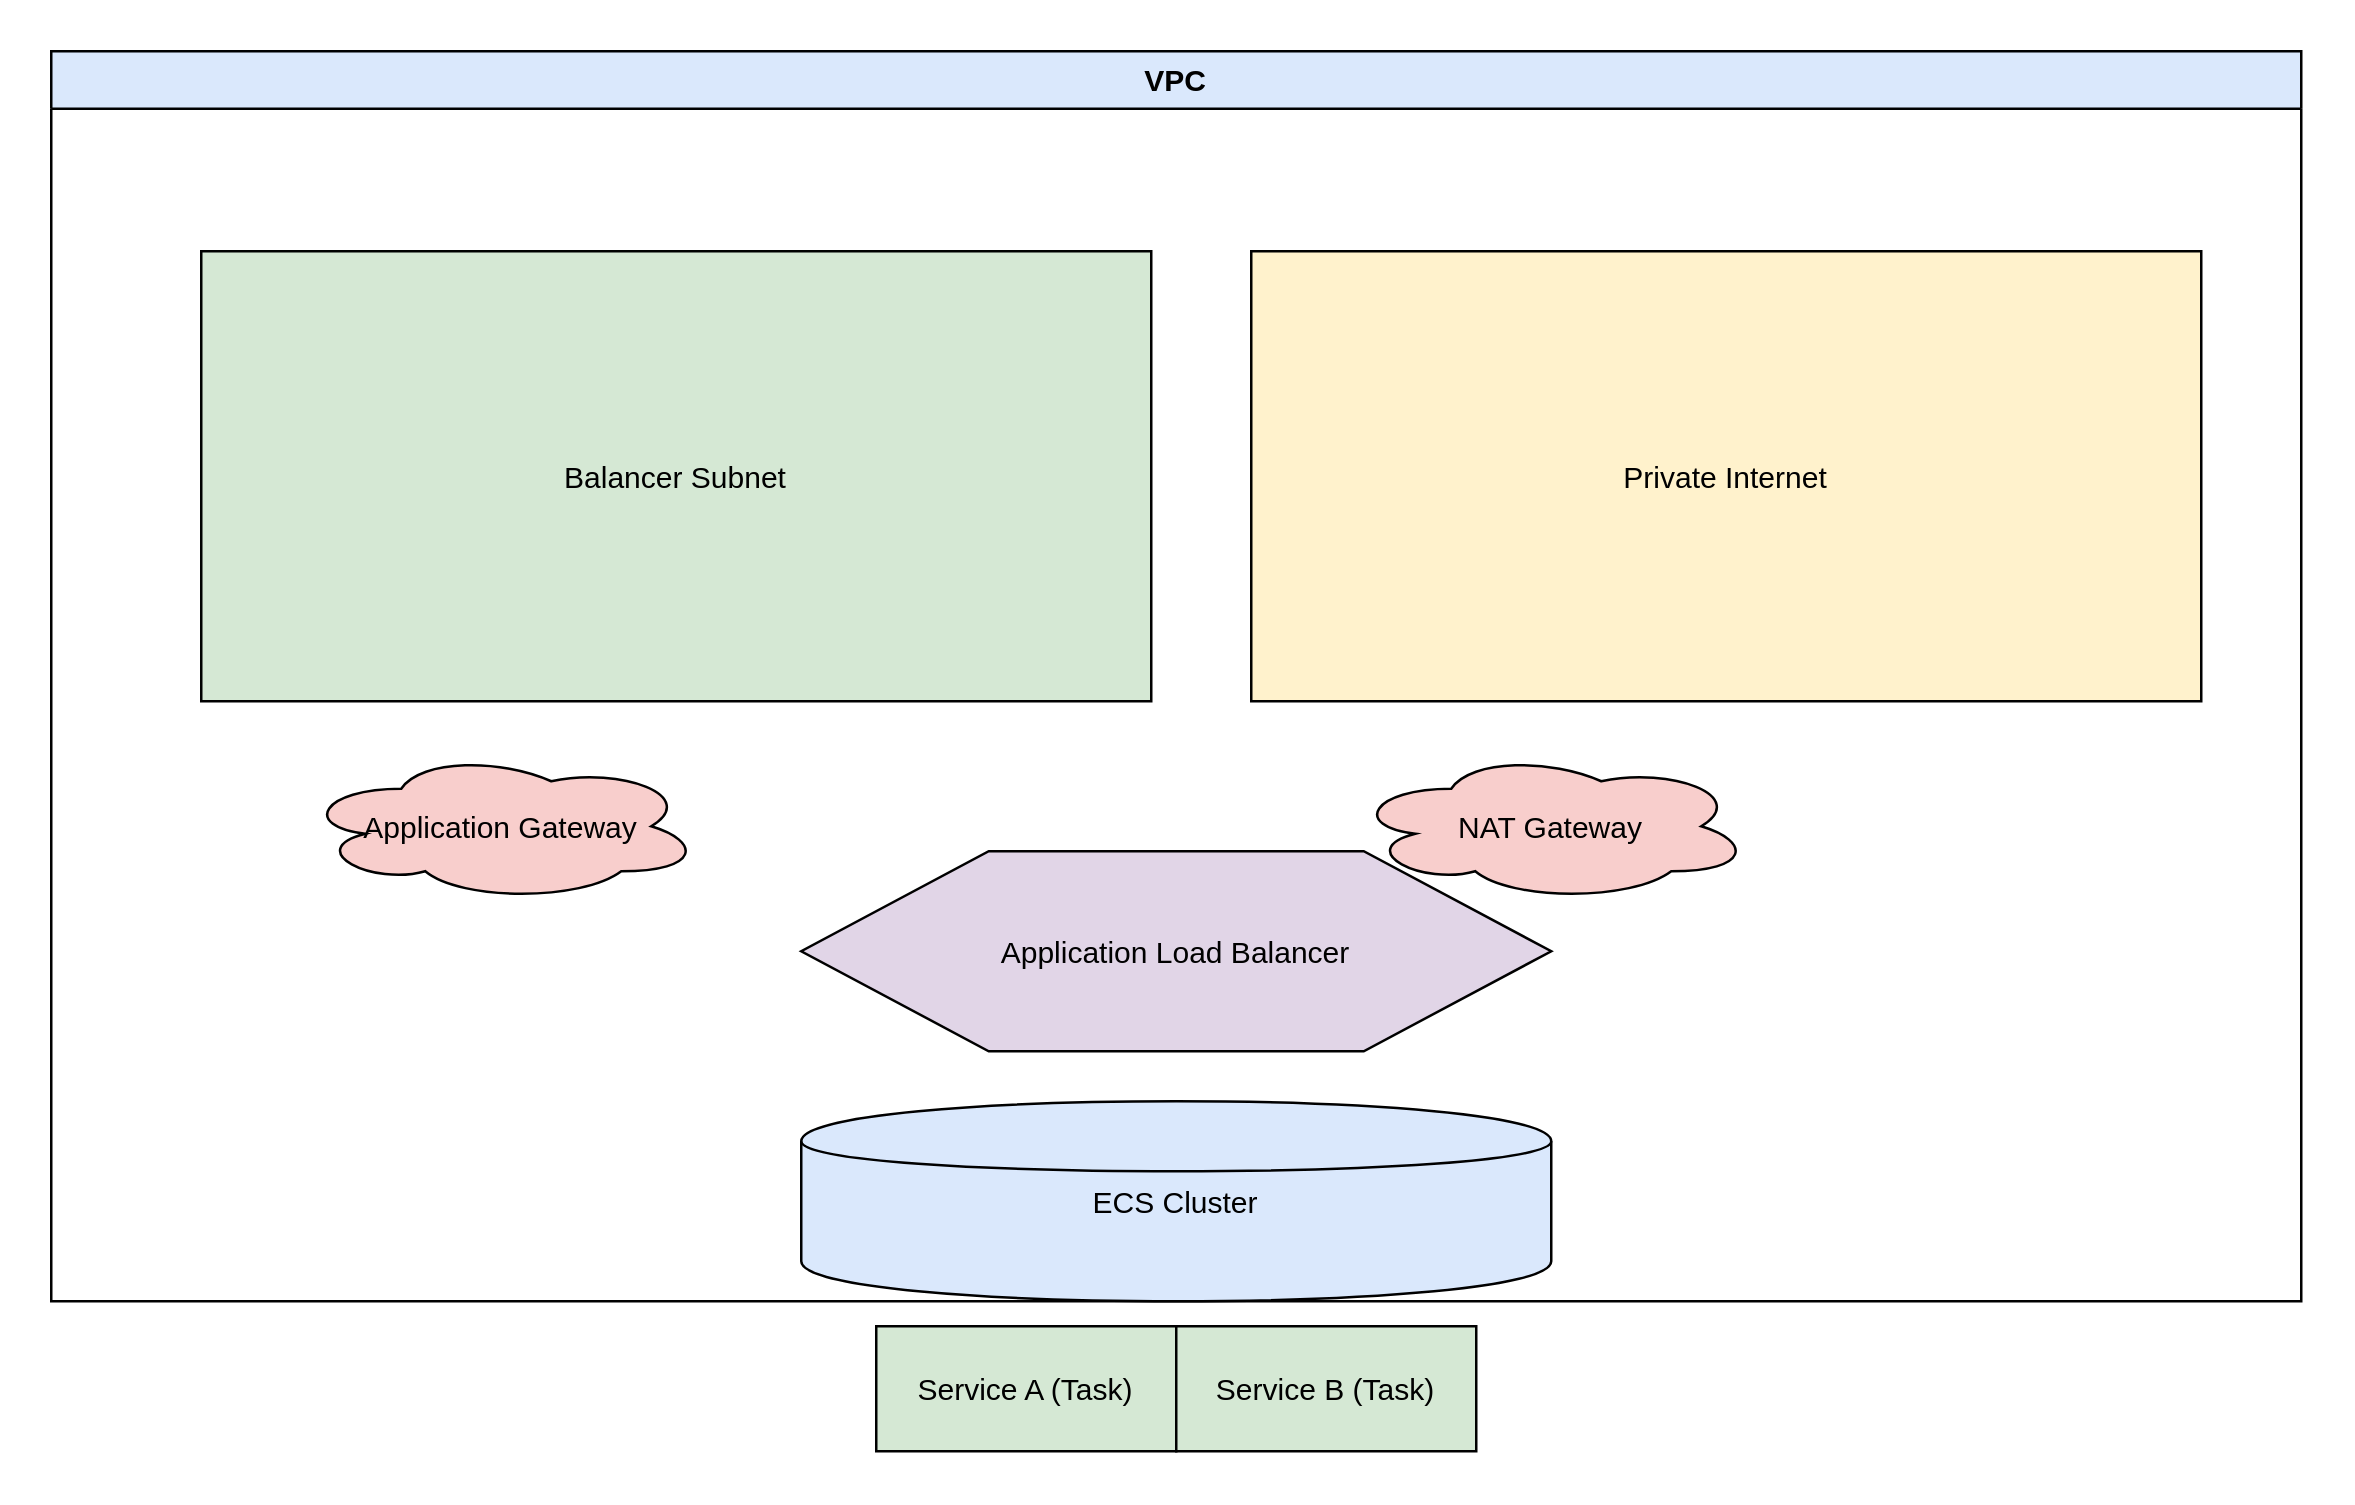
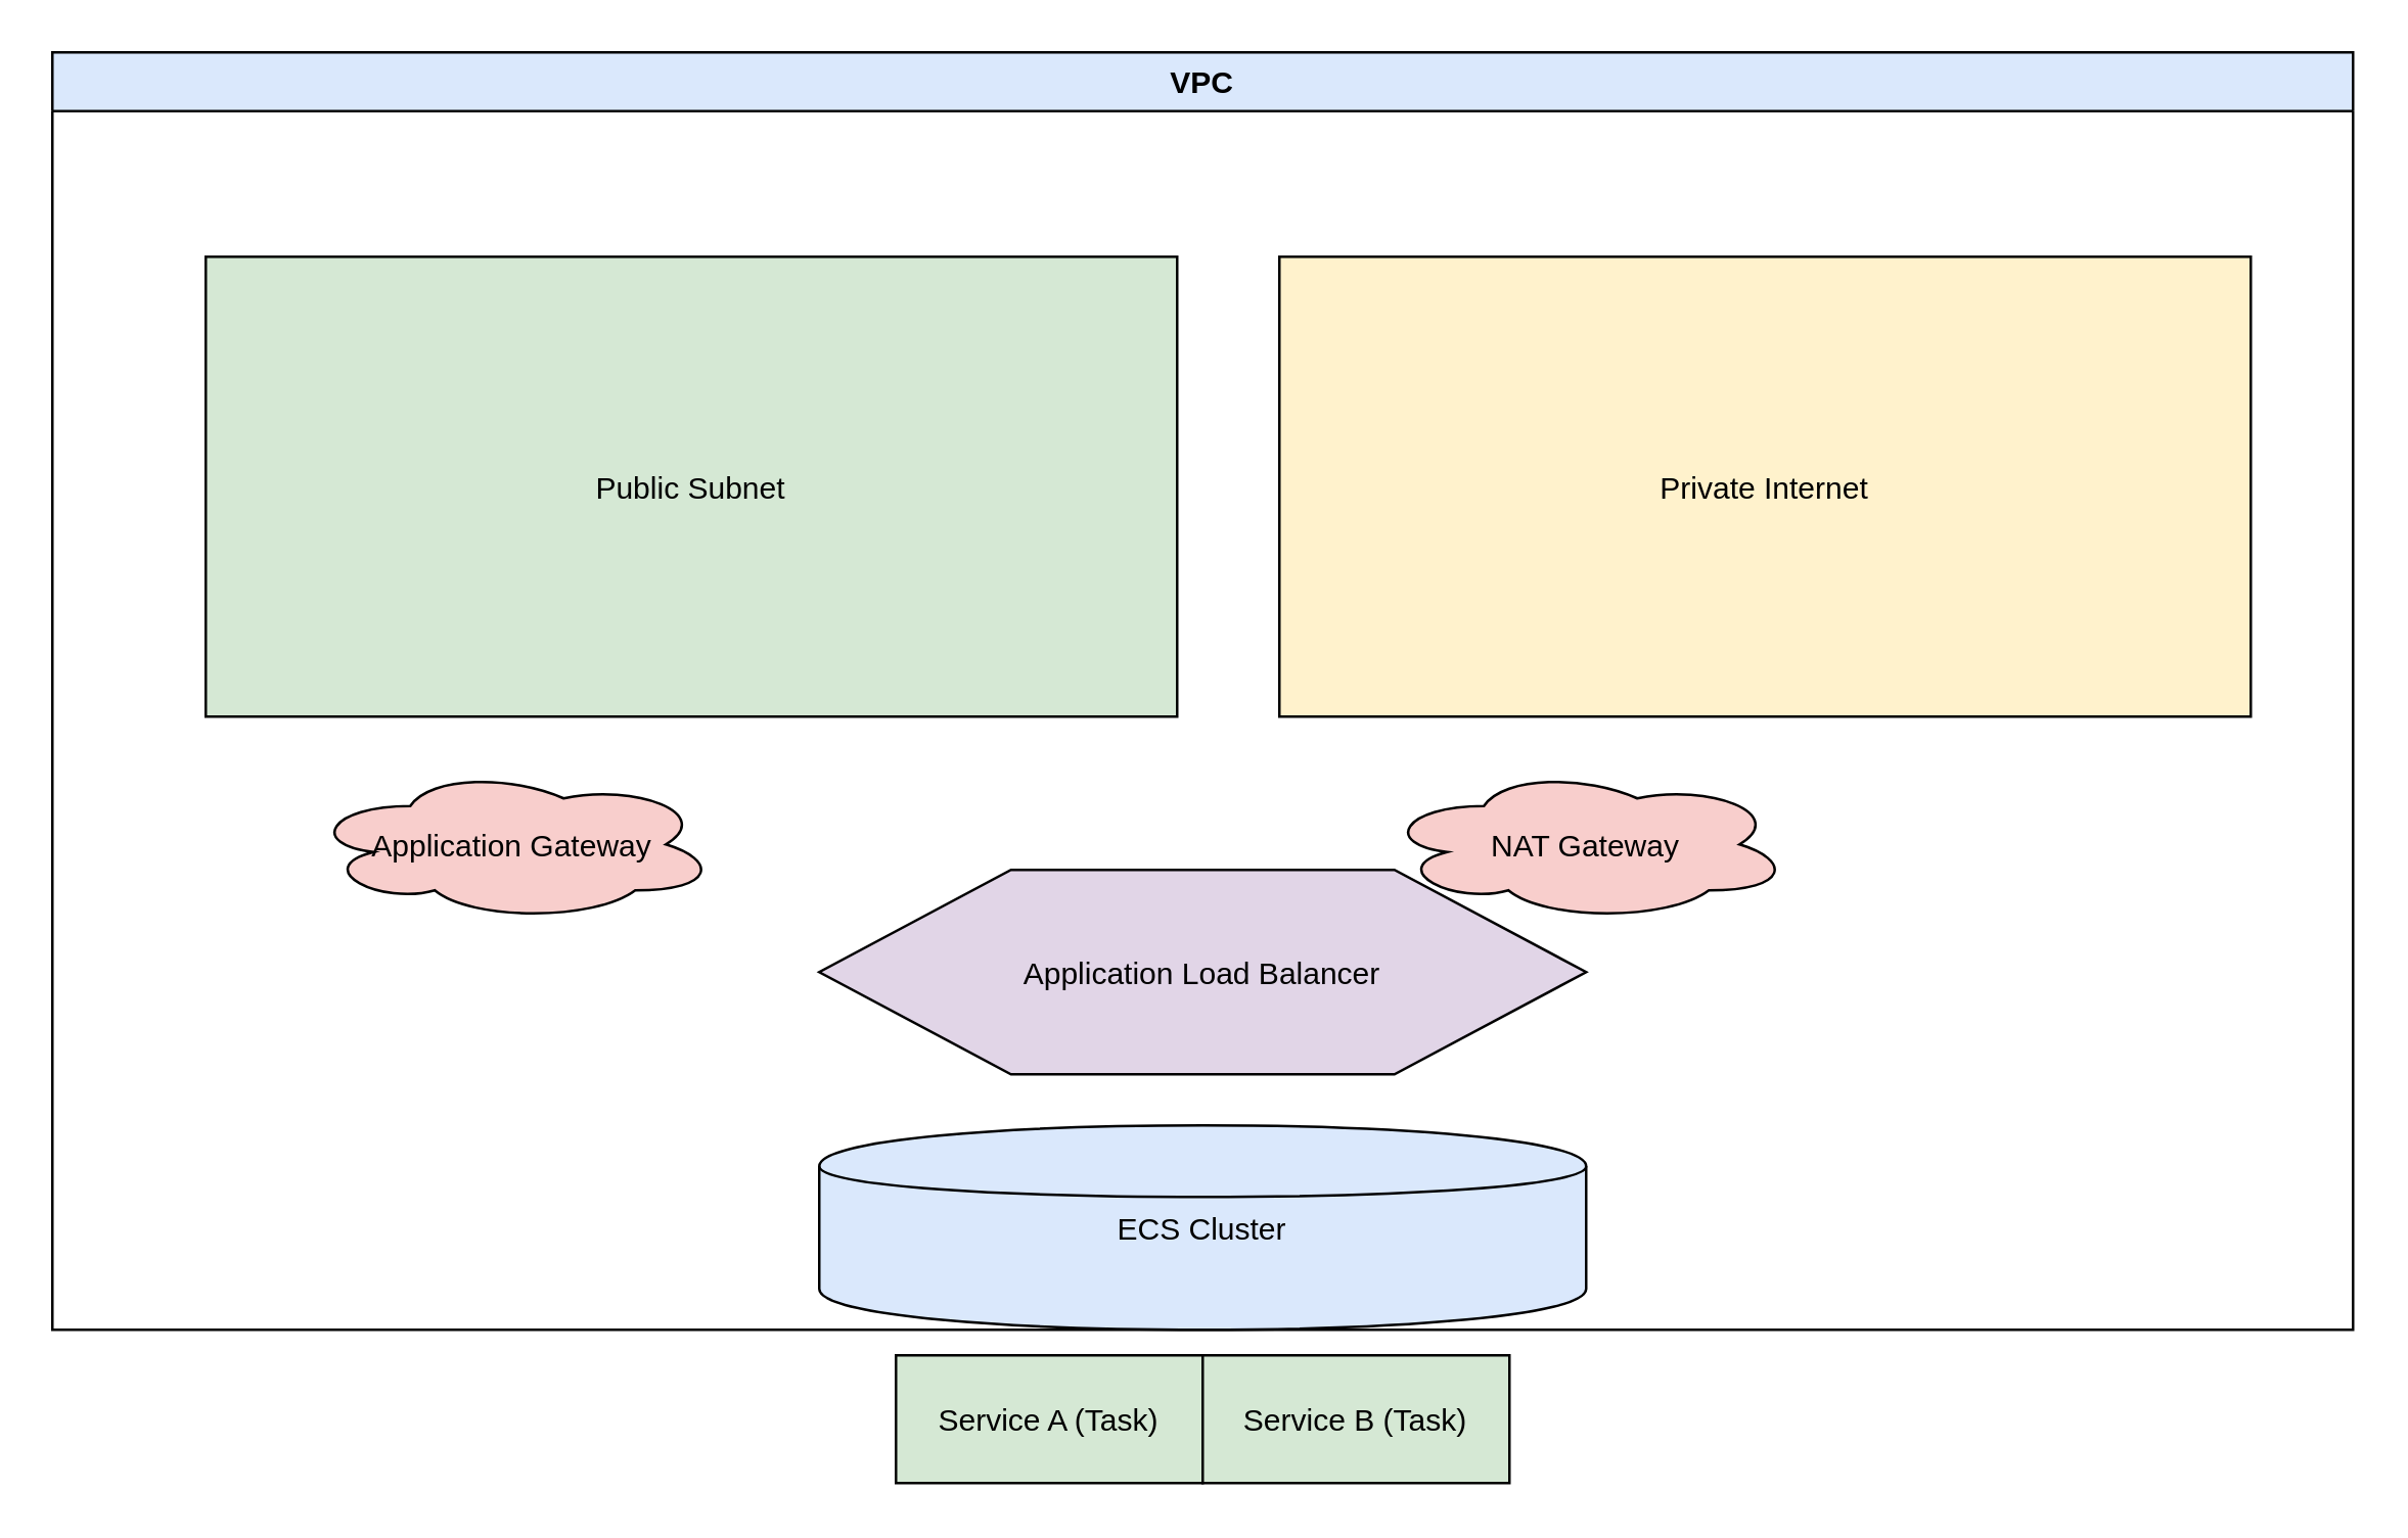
  <mxCell id="0" />
  <mxCell id="1" parent="0" />
  <mxCell id="2" value="VPC" style="swimlane;fillColor=#dae8fc" parent="1" vertex="1"><mxGeometry x="20" y="20" width="900" height="500" as="geometry" /></mxCell>
- <mxCell id="3" value="Balancer Subnet" style="shape=rectangle;fillColor=#d5e8d4" parent="2" vertex="1"><mxGeometry x="60" y="80" width="380" height="180" as="geometry" /></mxCell>
+ <mxCell id="3" value="Public Subnet" style="shape=rectangle;fillColor=#d5e8d4" parent="2" vertex="1"><mxGeometry x="60" y="80" width="380" height="180" as="geometry" /></mxCell>
  <mxCell id="4" value="Private Internet" style="shape=rectangle;fillColor=#fff2cc" parent="2" vertex="1"><mxGeometry x="480" y="80" width="380" height="180" as="geometry" /></mxCell>
  <mxCell id="5" value="Application Gateway" style="shape=cloud;fillColor=#f8cecc" parent="2" vertex="1"><mxGeometry x="100" y="280" width="160" height="60" as="geometry" /></mxCell>
  <mxCell id="6" value="NAT Gateway" style="shape=cloud;fillColor=#f8cecc" parent="2" vertex="1"><mxGeometry x="520" y="280" width="160" height="60" as="geometry" /></mxCell>
  <mxCell id="7" value="Application Load Balancer" style="shape=hexagon;fillColor=#e1d5e7" parent="2" vertex="1"><mxGeometry x="300" y="320" width="300" height="80" as="geometry" /></mxCell>
  <mxCell id="8" value="ECS Cluster" style="shape=cylinder;fillColor=#dae8fc" parent="2" vertex="1"><mxGeometry x="300" y="420" width="300" height="80" as="geometry" /></mxCell>
  <mxCell id="9" value="Service A (Task)" style="shape=rectangle;fillColor=#d5e8d4" parent="2" vertex="1"><mxGeometry x="330" y="510" width="120" height="50" as="geometry" /></mxCell>
  <mxCell id="10" value="Service B (Task)" style="shape=rectangle;fillColor=#d5e8d4" parent="2" vertex="1"><mxGeometry x="450" y="510" width="120" height="50" as="geometry" /></mxCell>
